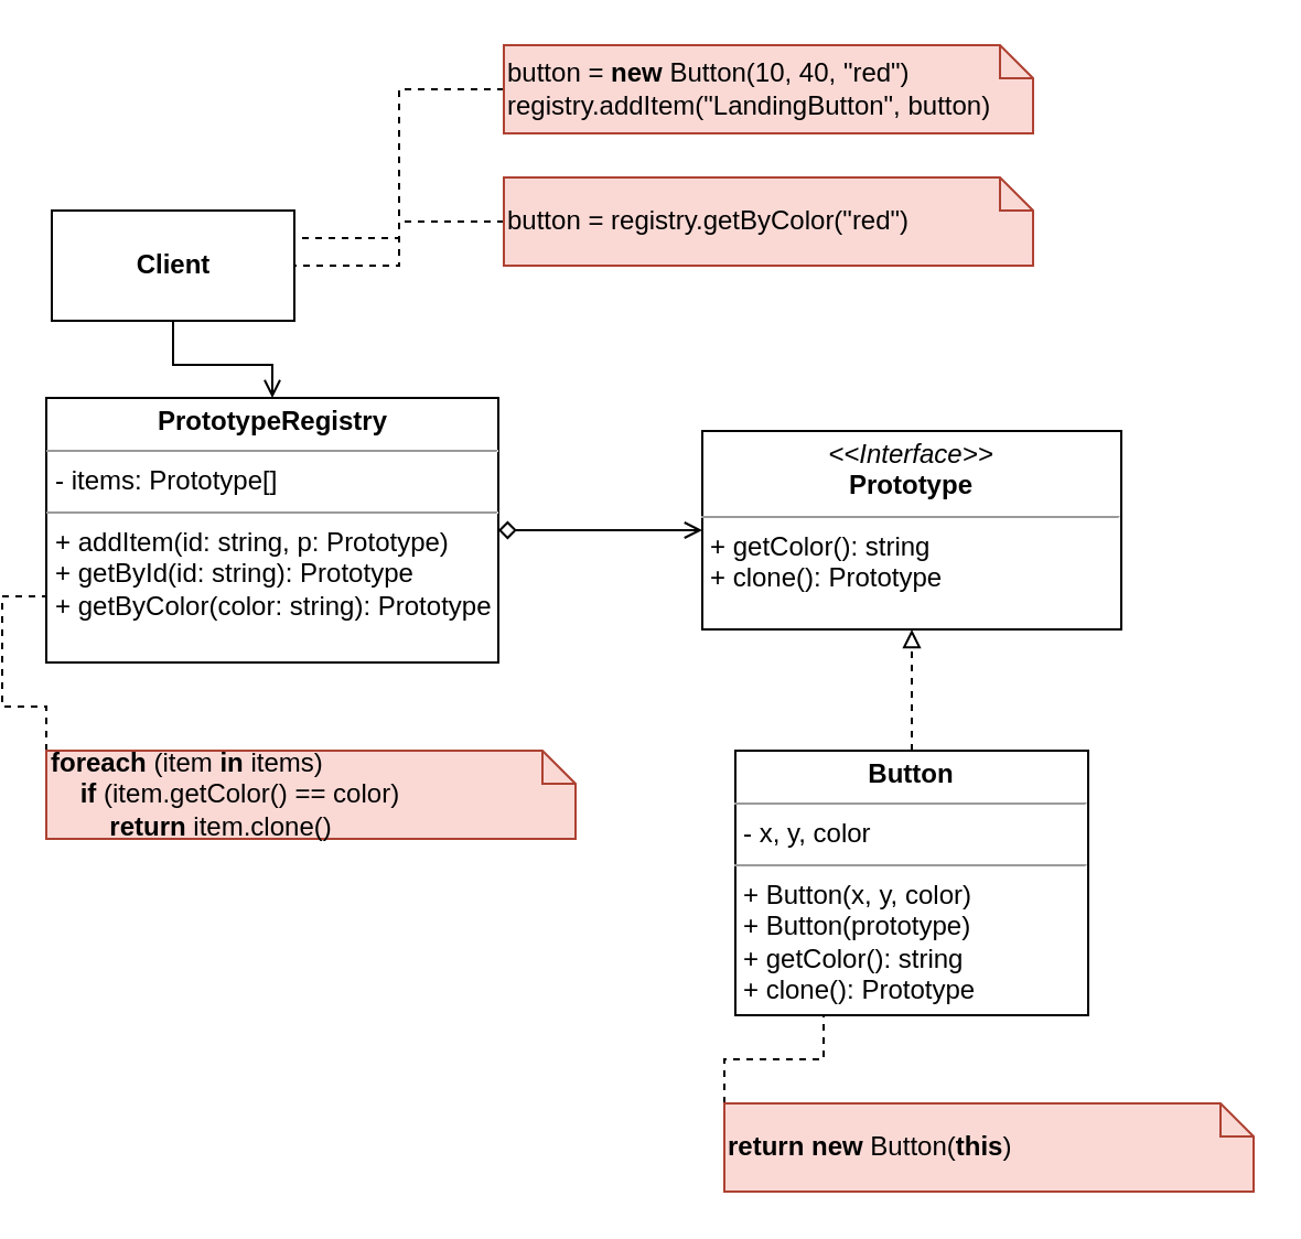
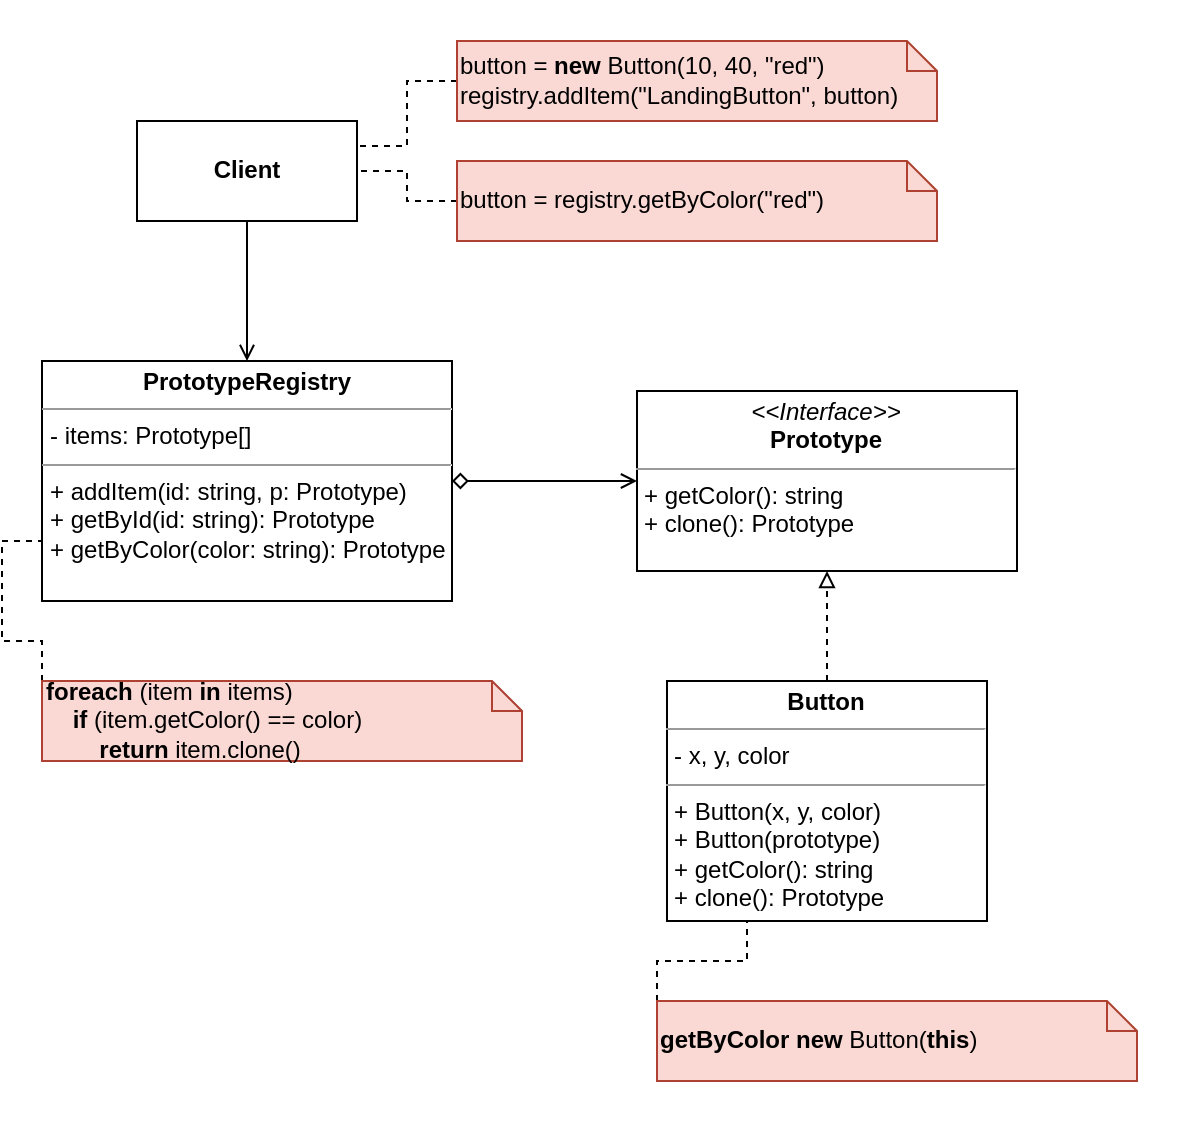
  <mxCell id="0" />
  <mxCell id="1" parent="0" />
  <mxCell id="2" style="edgeStyle=orthogonalEdgeStyle;rounded=0;orthogonalLoop=1;jettySize=auto;html=1;exitX=0.5;exitY=1;exitDx=0;exitDy=0;endArrow=open;endFill=0;" edge="1" parent="1" source="3" target="5"><mxGeometry relative="1" as="geometry" /></mxCell>
- <mxCell id="3" value="&lt;b&gt;Client&lt;/b&gt;" style="html=1;" vertex="1" parent="1"><mxGeometry x="23" y="95" width="110" height="50" as="geometry" /></mxCell>
+ <mxCell id="3" value="&lt;b&gt;Client&lt;/b&gt;" style="html=1;" vertex="1" parent="1"><mxGeometry x="68" y="60" width="110" height="50" as="geometry" /></mxCell>
  <mxCell id="4" style="edgeStyle=orthogonalEdgeStyle;rounded=0;orthogonalLoop=1;jettySize=auto;html=1;exitX=1;exitY=0.5;exitDx=0;exitDy=0;entryX=0;entryY=0.5;entryDx=0;entryDy=0;endArrow=open;endFill=0;startArrow=diamond;startFill=0;" edge="1" parent="1" source="5" target="6"><mxGeometry relative="1" as="geometry" /></mxCell>
  <mxCell id="5" value="&lt;p style=&quot;margin:0px;margin-top:4px;text-align:center;&quot;&gt;&lt;b&gt;PrototypeRegistry&lt;/b&gt;&lt;/p&gt;&lt;hr size=&quot;1&quot;&gt;&lt;p style=&quot;margin:0px;margin-left:4px;&quot;&gt;- items: Prototype[]&lt;/p&gt;&lt;hr size=&quot;1&quot;&gt;&lt;p style=&quot;margin:0px;margin-left:4px;&quot;&gt;+ addItem(id: string, p: Prototype)&lt;/p&gt;&lt;p style=&quot;margin:0px;margin-left:4px;&quot;&gt;+ getById(id: string): Prototype&lt;/p&gt;&lt;p style=&quot;margin:0px;margin-left:4px;&quot;&gt;+ getByColor(color: string): Prototype&lt;/p&gt;" style="verticalAlign=top;align=left;overflow=fill;fontSize=12;fontFamily=Helvetica;html=1;" vertex="1" parent="1"><mxGeometry x="20.5" y="180" width="205" height="120" as="geometry" /></mxCell>
  <mxCell id="6" value="&lt;p style=&quot;margin:0px;margin-top:4px;text-align:center;&quot;&gt;&lt;i&gt;&amp;lt;&amp;lt;Interface&amp;gt;&amp;gt;&lt;/i&gt;&lt;br&gt;&lt;b&gt;Prototype&lt;/b&gt;&lt;/p&gt;&lt;hr size=&quot;1&quot;&gt;&lt;p style=&quot;margin:0px;margin-left:4px;&quot;&gt;&lt;/p&gt;&lt;p style=&quot;margin:0px;margin-left:4px;&quot;&gt;+ getColor(): string&lt;br&gt;+ clone(): Prototype&lt;/p&gt;" style="verticalAlign=top;align=left;overflow=fill;fontSize=12;fontFamily=Helvetica;html=1;" vertex="1" parent="1"><mxGeometry x="318" y="195" width="190" height="90" as="geometry" /></mxCell>
  <mxCell id="7" style="edgeStyle=orthogonalEdgeStyle;rounded=0;orthogonalLoop=1;jettySize=auto;html=1;exitX=0.5;exitY=0;exitDx=0;exitDy=0;entryX=0.5;entryY=1;entryDx=0;entryDy=0;startArrow=none;startFill=0;endArrow=block;endFill=0;dashed=1;" edge="1" parent="1" source="8" target="6"><mxGeometry relative="1" as="geometry" /></mxCell>
  <mxCell id="8" value="&lt;p style=&quot;margin:0px;margin-top:4px;text-align:center;&quot;&gt;&lt;b&gt;Button&lt;/b&gt;&lt;/p&gt;&lt;hr size=&quot;1&quot;&gt;&lt;p style=&quot;margin:0px;margin-left:4px;&quot;&gt;- x, y, color&lt;/p&gt;&lt;hr size=&quot;1&quot;&gt;&lt;p style=&quot;margin:0px;margin-left:4px;&quot;&gt;+ Button(x, y, color)&lt;/p&gt;&lt;p style=&quot;margin:0px;margin-left:4px;&quot;&gt;+ Button(prototype)&lt;/p&gt;&lt;p style=&quot;margin:0px;margin-left:4px;&quot;&gt;+ getColor(): string&lt;/p&gt;&lt;p style=&quot;margin:0px;margin-left:4px;&quot;&gt;+ clone(): Prototype&lt;/p&gt;" style="verticalAlign=top;align=left;overflow=fill;fontSize=12;fontFamily=Helvetica;html=1;" vertex="1" parent="1"><mxGeometry x="333" y="340" width="160" height="120" as="geometry" /></mxCell>
  <mxCell id="9" style="edgeStyle=orthogonalEdgeStyle;rounded=0;orthogonalLoop=1;jettySize=auto;html=1;exitX=0;exitY=0.5;exitDx=0;exitDy=0;exitPerimeter=0;entryX=1;entryY=0.25;entryDx=0;entryDy=0;dashed=1;startArrow=none;startFill=0;endArrow=none;endFill=0;" edge="1" parent="1" source="10" target="3"><mxGeometry relative="1" as="geometry" /></mxCell>
  <mxCell id="10" value="button = &lt;b&gt;new&lt;/b&gt; Button(10, 40, &quot;red&quot;)&lt;br&gt;registry.addItem(&quot;LandingButton&quot;, button)" style="shape=note2;boundedLbl=1;whiteSpace=wrap;html=1;size=15;verticalAlign=middle;align=left;fillColor=#fad9d5;strokeColor=#ae4132;" vertex="1" parent="1"><mxGeometry x="228" y="20" width="240" height="40" as="geometry" /></mxCell>
  <mxCell id="11" style="edgeStyle=orthogonalEdgeStyle;rounded=0;orthogonalLoop=1;jettySize=auto;html=1;exitX=0;exitY=0;exitDx=0;exitDy=0;exitPerimeter=0;entryX=0.25;entryY=1;entryDx=0;entryDy=0;dashed=1;startArrow=none;startFill=0;endArrow=none;endFill=0;" edge="1" parent="1" source="12" target="8"><mxGeometry relative="1" as="geometry" /></mxCell>
- <mxCell id="12" value="&lt;b&gt;return new&lt;/b&gt; Button(&lt;b&gt;this&lt;/b&gt;)" style="shape=note2;boundedLbl=1;whiteSpace=wrap;html=1;size=15;verticalAlign=middle;align=left;fillColor=#fad9d5;strokeColor=#ae4132;" vertex="1" parent="1"><mxGeometry x="328" y="500" width="240" height="40" as="geometry" /></mxCell>
+ <mxCell id="12" value="&lt;b&gt;getByColor new&lt;/b&gt; Button(&lt;b&gt;this&lt;/b&gt;)" style="shape=note2;boundedLbl=1;whiteSpace=wrap;html=1;size=15;verticalAlign=middle;align=left;fillColor=#fad9d5;strokeColor=#ae4132;" vertex="1" parent="1"><mxGeometry x="328" y="500" width="240" height="40" as="geometry" /></mxCell>
  <mxCell id="13" style="edgeStyle=orthogonalEdgeStyle;rounded=0;orthogonalLoop=1;jettySize=auto;html=1;exitX=0;exitY=0.5;exitDx=0;exitDy=0;exitPerimeter=0;entryX=1;entryY=0.5;entryDx=0;entryDy=0;dashed=1;startArrow=none;startFill=0;endArrow=none;endFill=0;" edge="1" parent="1" source="14" target="3"><mxGeometry relative="1" as="geometry" /></mxCell>
  <mxCell id="14" value="button = registry.getByColor(&quot;red&quot;)" style="shape=note2;boundedLbl=1;whiteSpace=wrap;html=1;size=15;verticalAlign=middle;align=left;fillColor=#fad9d5;strokeColor=#ae4132;" vertex="1" parent="1"><mxGeometry x="228" y="80" width="240" height="40" as="geometry" /></mxCell>
  <mxCell id="15" style="edgeStyle=orthogonalEdgeStyle;rounded=0;orthogonalLoop=1;jettySize=auto;html=1;exitX=0;exitY=0;exitDx=0;exitDy=0;exitPerimeter=0;entryX=0;entryY=0.75;entryDx=0;entryDy=0;dashed=1;startArrow=none;startFill=0;endArrow=none;endFill=0;" edge="1" parent="1" source="16" target="5"><mxGeometry relative="1" as="geometry" /></mxCell>
  <mxCell id="16" value="&lt;b&gt;foreach&lt;/b&gt; (item &lt;b&gt;in&lt;/b&gt; items)&lt;br&gt;&amp;nbsp; &amp;nbsp; &lt;b&gt;if&lt;/b&gt; (item.getColor() == color)&lt;br&gt;&amp;nbsp; &amp;nbsp; &amp;nbsp; &amp;nbsp; &lt;b&gt;return&lt;/b&gt; item.clone()" style="shape=note2;boundedLbl=1;whiteSpace=wrap;html=1;size=15;verticalAlign=middle;align=left;fillColor=#fad9d5;strokeColor=#ae4132;" vertex="1" parent="1"><mxGeometry x="20.5" y="340" width="240" height="40" as="geometry" /></mxCell>
